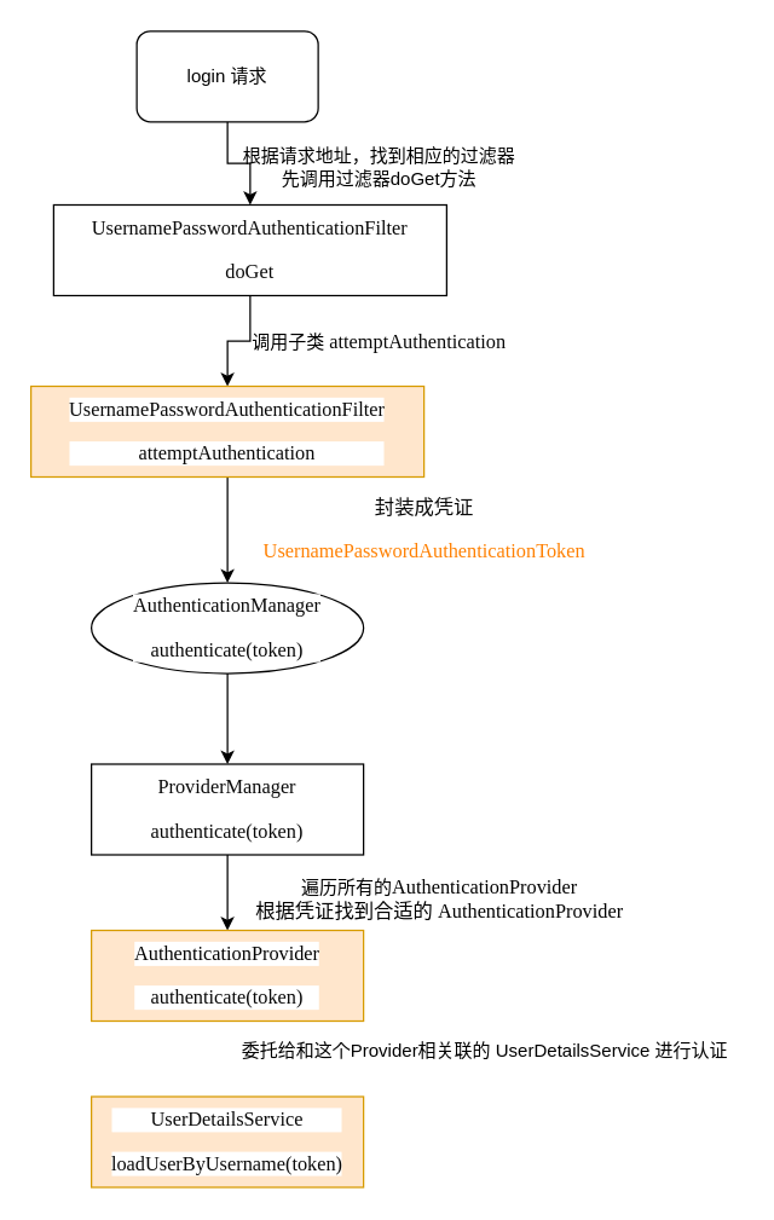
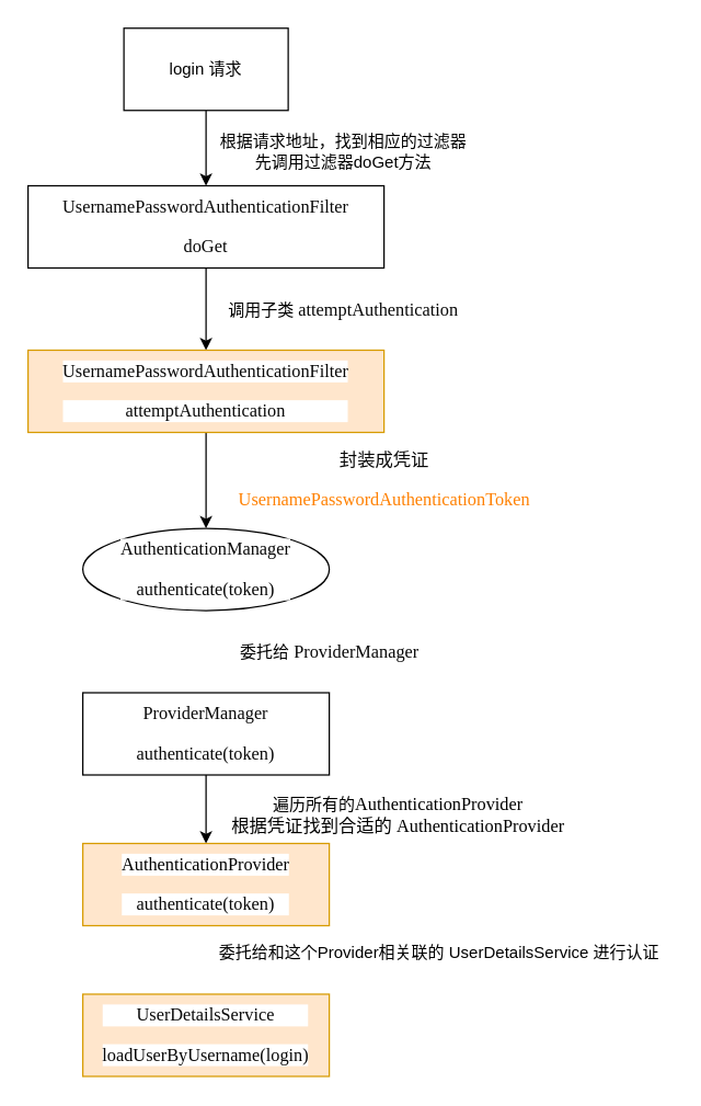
  <mxCell id="0" />
  <mxCell id="1" parent="0" />
  <mxCell id="2" value="" style="edgeStyle=orthogonalEdgeStyle;rounded=0;orthogonalLoop=1;jettySize=auto;html=1;" parent="1" source="3" target="5" edge="1"><mxGeometry relative="1" as="geometry" /></mxCell>
- <mxCell id="3" value="login 请求" style="whiteSpace=wrap;html=1;rounded=1;" parent="1" vertex="1"><mxGeometry x="90" y="20" width="120" height="60" as="geometry" /></mxCell>
+ <mxCell id="3" value="login 请求" style="rounded=0;whiteSpace=wrap;html=1;" parent="1" vertex="1"><mxGeometry x="90" y="20" width="120" height="60" as="geometry" /></mxCell>
  <mxCell id="4" value="" style="edgeStyle=orthogonalEdgeStyle;rounded=0;orthogonalLoop=1;jettySize=auto;html=1;" parent="1" source="5" target="7" edge="1"><mxGeometry relative="1" as="geometry" /></mxCell>
- <mxCell id="5" value="&lt;pre style=&quot;background-color:#ffffff;color:#080808;font-family:'JetBrains Mono';font-size:9.8pt;&quot;&gt;&lt;pre style=&quot;font-size: 9.8pt; font-family: &amp;quot;JetBrains Mono&amp;quot;;&quot;&gt;UsernamePasswordAuthenticationFilter&lt;/pre&gt;&lt;/pre&gt;&lt;pre style=&quot;background-color:#ffffff;color:#080808;font-family:'JetBrains Mono';font-size:9.8pt;&quot;&gt;doGet&lt;/pre&gt;" style="rounded=0;whiteSpace=wrap;html=1;" parent="1" vertex="1"><mxGeometry x="35" y="135" width="260" height="60" as="geometry" /></mxCell>
+ <mxCell id="5" value="&lt;pre style=&quot;background-color:#ffffff;color:#080808;font-family:'JetBrains Mono';font-size:9.8pt;&quot;&gt;&lt;pre style=&quot;font-size: 9.8pt; font-family: &amp;quot;JetBrains Mono&amp;quot;;&quot;&gt;UsernamePasswordAuthenticationFilter&lt;/pre&gt;&lt;/pre&gt;&lt;pre style=&quot;background-color:#ffffff;color:#080808;font-family:'JetBrains Mono';font-size:9.8pt;&quot;&gt;doGet&lt;/pre&gt;" style="rounded=0;whiteSpace=wrap;html=1;" parent="1" vertex="1"><mxGeometry x="20" y="135" width="260" height="60" as="geometry" /></mxCell>
  <mxCell id="6" value="" style="edgeStyle=orthogonalEdgeStyle;rounded=0;orthogonalLoop=1;jettySize=auto;html=1;" parent="1" source="7" target="9" edge="1"><mxGeometry relative="1" as="geometry" /></mxCell>
  <mxCell id="7" value="&lt;pre style=&quot;background-color:#ffffff;color:#080808;font-family:'JetBrains Mono';font-size:9.8pt;&quot;&gt;&lt;pre style=&quot;font-family: &amp;quot;JetBrains Mono&amp;quot;; font-size: 9.8pt;&quot;&gt;UsernamePasswordAuthenticationFilter&lt;/pre&gt;&lt;/pre&gt;&lt;pre style=&quot;background-color:#ffffff;color:#080808;font-family:'JetBrains Mono';font-size:9.8pt;&quot;&gt;&lt;pre style=&quot;font-family: &amp;quot;JetBrains Mono&amp;quot;; font-size: 9.8pt;&quot;&gt;attemptAuthentication&lt;/pre&gt;&lt;/pre&gt;" style="rounded=0;whiteSpace=wrap;html=1;fillColor=#ffe6cc;strokeColor=#d79b00;" parent="1" vertex="1"><mxGeometry x="20" y="255" width="260" height="60" as="geometry" /></mxCell>
- <mxCell id="8" value="" style="edgeStyle=orthogonalEdgeStyle;rounded=0;orthogonalLoop=1;jettySize=auto;html=1;" parent="1" source="9" target="14" edge="1"><mxGeometry relative="1" as="geometry" /></mxCell>
  <mxCell id="9" value="&lt;pre style=&quot;background-color:#ffffff;color:#080808;font-family:'JetBrains Mono';font-size:9.8pt;&quot;&gt;AuthenticationManager&lt;/pre&gt;&lt;pre style=&quot;background-color:#ffffff;color:#080808;font-family:'JetBrains Mono';font-size:9.8pt;&quot;&gt;&lt;pre style=&quot;font-family: &amp;quot;JetBrains Mono&amp;quot;; font-size: 9.8pt;&quot;&gt;authenticate(token)&lt;/pre&gt;&lt;/pre&gt;" style="ellipse;whiteSpace=wrap;html=1;" parent="1" vertex="1"><mxGeometry x="60" y="385" width="180" height="60" as="geometry" /></mxCell>
  <mxCell id="10" value="调用子类&amp;nbsp;&lt;span style=&quot;color: rgb(8, 8, 8); font-family: &amp;quot;JetBrains Mono&amp;quot;; font-size: 9.8pt; background-color: initial;&quot;&gt;attemptAuthentication&lt;/span&gt;" style="text;html=1;align=center;verticalAlign=middle;resizable=0;points=[];autosize=1;strokeColor=none;fillColor=none;" parent="1" vertex="1"><mxGeometry x="150" y="215" width="200" height="20" as="geometry" /></mxCell>
  <mxCell id="11" value="根据请求地址，找到相应的过滤器&lt;br&gt;先调用过滤器doGet方法" style="text;html=1;align=center;verticalAlign=middle;resizable=0;points=[];autosize=1;strokeColor=none;fillColor=none;" parent="1" vertex="1"><mxGeometry x="150" y="95" width="200" height="30" as="geometry" /></mxCell>
  <mxCell id="12" value="&lt;pre style=&quot;background-color:#ffffff;color:#080808;font-family:'JetBrains Mono';font-size:9.8pt;&quot;&gt;封装成凭证&lt;/pre&gt;&lt;pre style=&quot;background-color: rgb(255, 255, 255); font-family: &amp;quot;JetBrains Mono&amp;quot;; font-size: 9.8pt;&quot;&gt;&lt;font color=&quot;#ff8000&quot;&gt;UsernamePasswordAuthenticationToken&lt;/font&gt;&lt;/pre&gt;" style="text;html=1;align=center;verticalAlign=middle;resizable=0;points=[];autosize=1;strokeColor=none;fillColor=none;" parent="1" vertex="1"><mxGeometry x="150" y="315" width="260" height="70" as="geometry" /></mxCell>
  <mxCell id="13" value="" style="edgeStyle=orthogonalEdgeStyle;rounded=0;orthogonalLoop=1;jettySize=auto;html=1;" parent="1" source="14" target="16" edge="1"><mxGeometry relative="1" as="geometry" /></mxCell>
  <mxCell id="14" value="&lt;pre style=&quot;background-color:#ffffff;color:#080808;font-family:'JetBrains Mono';font-size:9.8pt;&quot;&gt;&lt;pre style=&quot;font-family: &amp;quot;JetBrains Mono&amp;quot;; font-size: 9.8pt;&quot;&gt;ProviderManager&lt;/pre&gt;&lt;/pre&gt;&lt;pre style=&quot;background-color:#ffffff;color:#080808;font-family:'JetBrains Mono';font-size:9.8pt;&quot;&gt;&lt;pre style=&quot;font-family: &amp;quot;JetBrains Mono&amp;quot;; font-size: 9.8pt;&quot;&gt;authenticate(token)&lt;/pre&gt;&lt;/pre&gt;" style="rounded=0;whiteSpace=wrap;html=1;" parent="1" vertex="1"><mxGeometry x="60" y="505" width="180" height="60" as="geometry" /></mxCell>
+ <mxCell id="15" value="委托给&amp;nbsp;&lt;span style=&quot;background-color: rgb(255, 255, 255); color: rgb(8, 8, 8); font-family: &amp;quot;JetBrains Mono&amp;quot;; font-size: 9.8pt;&quot;&gt;ProviderManager&lt;/span&gt;" style="text;html=1;align=center;verticalAlign=middle;resizable=0;points=[];autosize=1;strokeColor=none;fillColor=none;" parent="1" vertex="1"><mxGeometry x="160" y="465" width="160" height="20" as="geometry" /></mxCell>
  <mxCell id="16" value="&lt;pre style=&quot;background-color:#ffffff;color:#080808;font-family:'JetBrains Mono';font-size:9.8pt;&quot;&gt;&lt;pre style=&quot;font-family: &amp;quot;JetBrains Mono&amp;quot;; font-size: 9.8pt;&quot;&gt;&lt;span style=&quot;color: rgb(0, 0, 0);&quot;&gt;AuthenticationProvider&lt;/span&gt;&lt;br&gt;&lt;/pre&gt;&lt;/pre&gt;&lt;pre style=&quot;background-color:#ffffff;color:#080808;font-family:'JetBrains Mono';font-size:9.8pt;&quot;&gt;&lt;pre style=&quot;font-family: &amp;quot;JetBrains Mono&amp;quot;; font-size: 9.8pt;&quot;&gt;authenticate(token)&lt;/pre&gt;&lt;/pre&gt;" style="rounded=0;whiteSpace=wrap;html=1;fillColor=#ffe6cc;strokeColor=#d79b00;" parent="1" vertex="1"><mxGeometry x="60" y="615" width="180" height="60" as="geometry" /></mxCell>
  <mxCell id="17" value="遍历所有的&lt;span style=&quot;background-color: rgb(255, 255, 255); font-family: &amp;quot;JetBrains Mono&amp;quot;; font-size: 9.8pt;&quot;&gt;AuthenticationProvider&lt;br&gt;根据凭证找到合适的&amp;nbsp;&lt;/span&gt;&lt;span style=&quot;font-family: &amp;quot;JetBrains Mono&amp;quot;; font-size: 13.067px; background-color: rgb(255, 255, 255);&quot;&gt;AuthenticationProvider&lt;/span&gt;&lt;span style=&quot;background-color: rgb(255, 255, 255); font-family: &amp;quot;JetBrains Mono&amp;quot;; font-size: 9.8pt;&quot;&gt;&lt;br&gt;&lt;/span&gt;" style="text;html=1;align=center;verticalAlign=middle;resizable=0;points=[];autosize=1;strokeColor=none;fillColor=none;" parent="1" vertex="1"><mxGeometry x="150" y="579" width="280" height="30" as="geometry" /></mxCell>
- <mxCell id="18" value="&lt;pre style=&quot;background-color:#ffffff;color:#080808;font-family:'JetBrains Mono';font-size:9.8pt;&quot;&gt;&lt;pre style=&quot;font-family: &amp;quot;JetBrains Mono&amp;quot;; font-size: 9.8pt;&quot;&gt;UserDetailsService&lt;/pre&gt;&lt;/pre&gt;&lt;pre style=&quot;background-color:#ffffff;color:#080808;font-family:'JetBrains Mono';font-size:9.8pt;&quot;&gt;&lt;pre style=&quot;font-family: &amp;quot;JetBrains Mono&amp;quot;; font-size: 9.8pt;&quot;&gt;&lt;span style=&quot;font-size: 9.8pt;&quot;&gt;loadUserByUsername&lt;/span&gt;(token)&lt;/pre&gt;&lt;/pre&gt;" style="rounded=0;whiteSpace=wrap;html=1;fillColor=#ffe6cc;strokeColor=#d79b00;" parent="1" vertex="1"><mxGeometry x="60" y="725" width="180" height="60" as="geometry" /></mxCell>
+ <mxCell id="18" value="&lt;pre style=&quot;background-color:#ffffff;color:#080808;font-family:'JetBrains Mono';font-size:9.8pt;&quot;&gt;&lt;pre style=&quot;font-family: &amp;quot;JetBrains Mono&amp;quot;; font-size: 9.8pt;&quot;&gt;UserDetailsService&lt;/pre&gt;&lt;/pre&gt;&lt;pre style=&quot;background-color:#ffffff;color:#080808;font-family:'JetBrains Mono';font-size:9.8pt;&quot;&gt;&lt;pre style=&quot;font-family: &amp;quot;JetBrains Mono&amp;quot;; font-size: 9.8pt;&quot;&gt;&lt;span style=&quot;font-size: 9.8pt;&quot;&gt;loadUserByUsername&lt;/span&gt;(login)&lt;/pre&gt;&lt;/pre&gt;" style="rounded=0;whiteSpace=wrap;html=1;fillColor=#ffe6cc;strokeColor=#d79b00;" parent="1" vertex="1"><mxGeometry x="60" y="725" width="180" height="60" as="geometry" /></mxCell>
  <mxCell id="19" value="委托给和这个Provider相关联的 UserDetailsService 进行认证" style="text;html=1;align=center;verticalAlign=middle;resizable=0;points=[];autosize=1;strokeColor=none;fillColor=none;" parent="1" vertex="1"><mxGeometry x="150" y="685" width="340" height="20" as="geometry" /></mxCell>
